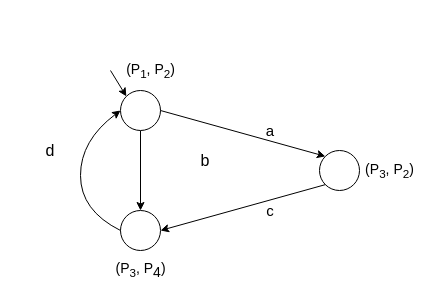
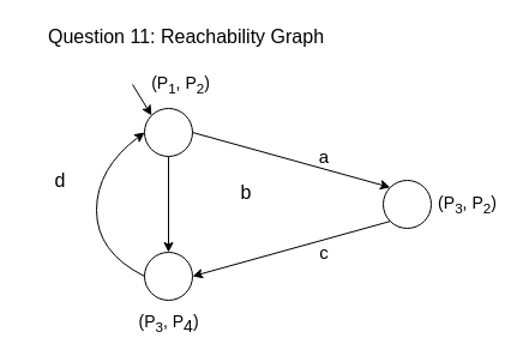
  <mxCell id="0" />
  <mxCell id="1" parent="0" />
  <mxCell id="2" style="edgeStyle=orthogonalEdgeStyle;rounded=0;orthogonalLoop=1;jettySize=auto;html=1;entryX=0.5;entryY=0;entryDx=0;entryDy=0;" edge="1" parent="1" source="3" target="10"><mxGeometry relative="1" as="geometry" /></mxCell>
  <mxCell id="3" value="" style="ellipse;whiteSpace=wrap;html=1;aspect=fixed;" vertex="1" parent="1"><mxGeometry x="120" y="90" width="40" height="40" as="geometry" /></mxCell>
  <mxCell id="4" value="&lt;font style=&quot;font-size: 14px&quot;&gt;(P&lt;sub&gt;1&lt;/sub&gt;, P&lt;sub&gt;2&lt;/sub&gt;)&lt;/font&gt;" style="text;html=1;align=center;verticalAlign=middle;resizable=0;points=[];autosize=1;strokeColor=none;fillColor=none;" vertex="1" parent="1"><mxGeometry x="120" y="60" width="60" height="20" as="geometry" /></mxCell>
  <mxCell id="5" value="" style="endArrow=classic;html=1;entryX=0;entryY=0;entryDx=0;entryDy=0;" edge="1" parent="1" target="3"><mxGeometry width="50" height="50" relative="1" as="geometry"><mxPoint x="110" y="70" as="sourcePoint" /><mxPoint x="310" y="150" as="targetPoint" /></mxGeometry></mxCell>
  <mxCell id="6" value="" style="ellipse;whiteSpace=wrap;html=1;aspect=fixed;" vertex="1" parent="1"><mxGeometry x="319" y="150" width="40" height="40" as="geometry" /></mxCell>
  <mxCell id="7" value="" style="endArrow=classic;html=1;entryX=0;entryY=0;entryDx=0;entryDy=0;exitX=1;exitY=0.5;exitDx=0;exitDy=0;" edge="1" parent="1" source="3" target="6"><mxGeometry width="50" height="50" relative="1" as="geometry"><mxPoint x="120" y="80" as="sourcePoint" /><mxPoint x="135.858" y="105.858" as="targetPoint" /></mxGeometry></mxCell>
  <mxCell id="8" value="&lt;font style=&quot;font-size: 15px&quot;&gt;a&lt;/font&gt;" style="text;html=1;strokeColor=none;fillColor=none;align=center;verticalAlign=middle;whiteSpace=wrap;rounded=0;" vertex="1" parent="1"><mxGeometry x="250" y="120" width="40" height="20" as="geometry" /></mxCell>
  <mxCell id="9" value="&lt;font style=&quot;font-size: 14px&quot;&gt;(&lt;/font&gt;&lt;font style=&quot;font-size: 14px&quot;&gt;&lt;font style=&quot;font-size: 14px&quot;&gt;P&lt;/font&gt;&lt;font style=&quot;font-size: 14px&quot;&gt;&lt;sub&gt;3&lt;/sub&gt;&lt;/font&gt;&lt;/font&gt;&lt;font&gt;&lt;span style=&quot;font-size: 14px&quot;&gt;, P&lt;/span&gt;&lt;span style=&quot;font-size: 14px&quot;&gt;&lt;sub&gt;2&lt;/sub&gt;&lt;/span&gt;&lt;span style=&quot;font-size: 14px&quot;&gt;)&lt;/span&gt;&lt;/font&gt;" style="text;html=1;align=center;verticalAlign=middle;resizable=0;points=[];autosize=1;strokeColor=none;fillColor=none;" vertex="1" parent="1"><mxGeometry x="359" y="160" width="60" height="20" as="geometry" /></mxCell>
  <mxCell id="10" value="" style="ellipse;whiteSpace=wrap;html=1;aspect=fixed;" vertex="1" parent="1"><mxGeometry x="120" y="210" width="40" height="40" as="geometry" /></mxCell>
  <mxCell id="11" value="" style="endArrow=classic;html=1;entryX=1;entryY=0.5;entryDx=0;entryDy=0;exitX=0;exitY=1;exitDx=0;exitDy=0;" edge="1" parent="1" source="6" target="10"><mxGeometry width="50" height="50" relative="1" as="geometry"><mxPoint x="170" y="120" as="sourcePoint" /><mxPoint x="334.858" y="165.858" as="targetPoint" /></mxGeometry></mxCell>
  <mxCell id="12" value="&lt;font style=&quot;font-size: 15px&quot;&gt;c&lt;/font&gt;" style="text;html=1;strokeColor=none;fillColor=none;align=center;verticalAlign=middle;whiteSpace=wrap;rounded=0;" vertex="1" parent="1"><mxGeometry x="250" y="200" width="40" height="20" as="geometry" /></mxCell>
  <mxCell id="13" value="&lt;font style=&quot;font-size: 16px;&quot;&gt;b&lt;/font&gt;" style="text;html=1;strokeColor=none;fillColor=none;align=center;verticalAlign=middle;whiteSpace=wrap;rounded=0;fontSize=16;" vertex="1" parent="1"><mxGeometry x="185" y="150" width="40" height="20" as="geometry" /></mxCell>
  <mxCell id="14" value="" style="curved=1;endArrow=classic;html=1;exitX=0;exitY=0.5;exitDx=0;exitDy=0;entryX=0;entryY=0.5;entryDx=0;entryDy=0;" edge="1" parent="1" source="10" target="3"><mxGeometry width="50" height="50" relative="1" as="geometry"><mxPoint x="260" y="280" as="sourcePoint" /><mxPoint x="310" y="230" as="targetPoint" /><Array as="points"><mxPoint x="80" y="210" /><mxPoint x="80" y="140" /></Array></mxGeometry></mxCell>
  <mxCell id="15" value="&lt;font style=&quot;font-size: 16px;&quot;&gt;d&lt;/font&gt;" style="text;html=1;strokeColor=none;fillColor=none;align=center;verticalAlign=middle;whiteSpace=wrap;rounded=0;fontSize=16;" vertex="1" parent="1"><mxGeometry x="30" y="140" width="40" height="20" as="geometry" /></mxCell>
  <mxCell id="16" value="&lt;font style=&quot;font-size: 14px&quot;&gt;(&lt;/font&gt;&lt;font style=&quot;font-size: 14px&quot;&gt;&lt;font style=&quot;font-size: 14px&quot;&gt;P&lt;/font&gt;&lt;font style=&quot;font-size: 14px&quot;&gt;&lt;sub&gt;3&lt;/sub&gt;&lt;/font&gt;&lt;/font&gt;&lt;font&gt;&lt;span style=&quot;font-size: 14px&quot;&gt;, P&lt;/span&gt;&lt;sub&gt;&lt;font style=&quot;font-size: 14px&quot;&gt;4&lt;/font&gt;&lt;/sub&gt;&lt;span style=&quot;font-size: 14px&quot;&gt;)&lt;/span&gt;&lt;/font&gt;" style="text;html=1;align=center;verticalAlign=middle;resizable=0;points=[];autosize=1;strokeColor=none;fillColor=none;" vertex="1" parent="1"><mxGeometry x="105" y="260" width="70" height="20" as="geometry" /></mxCell>
+ <mxCell id="17" value="Question 11: Reachability Graph" style="text;html=1;strokeColor=none;fillColor=none;align=center;verticalAlign=middle;whiteSpace=wrap;rounded=0;fontSize=16;" vertex="1" parent="1"><mxGeometry x="20" y="20" width="270" height="20" as="geometry" /></mxCell>
